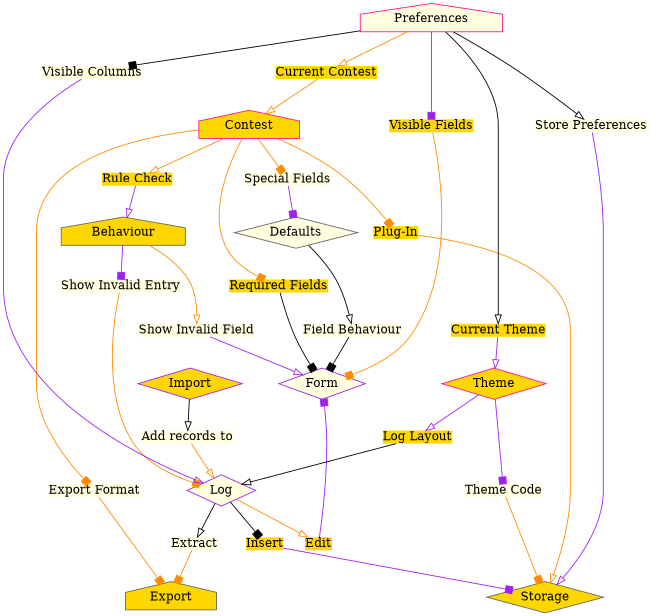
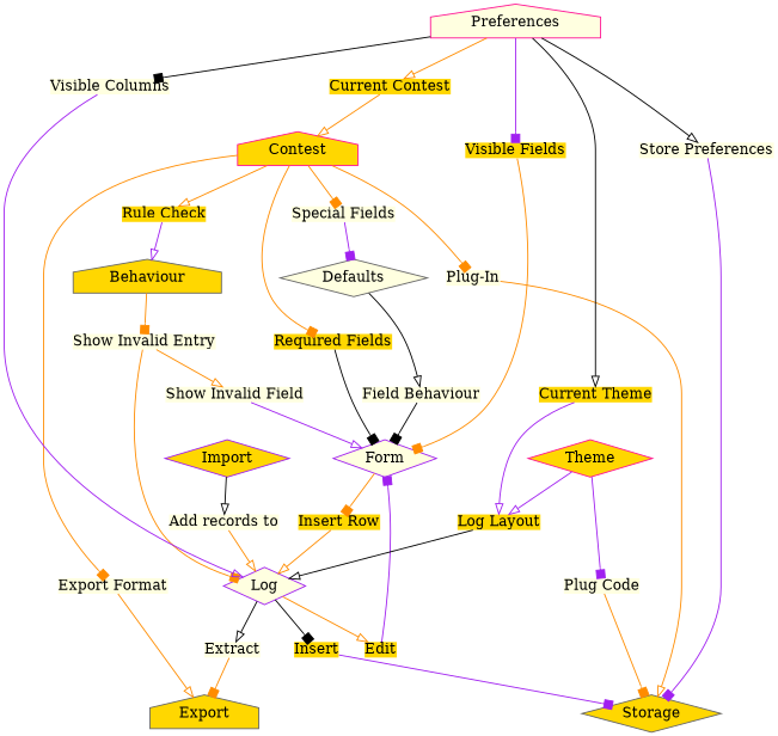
  digraph {
    node [color=gray40 fillcolor=gold shape=plain style=filled]
    edge [arrowhead=box color=darkorange]
    Contest [color=deeppink shape=house]
    "Special Fields" [color=purple fillcolor=lightyellow]
    "Export Format" [fillcolor=lightyellow]
    "Required Fields" [color=deeppink]
-   "Plug-In" [color=deeppink]
+   "Plug-In" [color=deeppink fillcolor=lightyellow]
    "Rule Check" [color=deeppink]
    Defaults [fillcolor=lightyellow shape=diamond]
    Export [shape=house]
    Form [color=purple fillcolor=lightyellow shape=diamond]
    Storage [shape=diamond]
    n11 [label=Behaviour shape=house]
    "Field Behaviour" [fillcolor=lightyellow]
+   "Insert Row" [color=purple]
    Log [color=purple fillcolor=lightyellow shape=diamond]
    "Show Invalid Field" [color=purple fillcolor=lightyellow]
    "Show Invalid Entry" [fillcolor=lightyellow]
    Extract [fillcolor=lightyellow]
    Insert [color=purple]
    Edit [color=purple]
    Import [color=purple shape=diamond]
    "Add records to" [fillcolor=lightyellow]
    Preferences [color=deeppink fillcolor=lightyellow shape=house]
    "Current Contest" [color=purple]
    "Visible Fields"
    "Visible Columns" [color=deeppink fillcolor=lightyellow]
    "Store Preferences" [color=deeppink fillcolor=lightyellow]
    "Current Theme" [color=deeppink]
    Theme [color=deeppink shape=diamond]
    "Log Layout" [color=deeppink]
-   "Theme Code" [fillcolor=lightyellow]
+   "Theme Code" [fillcolor=lightyellow label="Plug Code"]
    Contest -> "Special Fields"
    Contest -> "Export Format"
    Contest -> "Required Fields"
    Contest -> "Plug-In"
    Contest -> "Rule Check" [arrowhead=onormal]
    "Special Fields" -> Defaults [color=purple]
-   "Export Format" -> Export
+   "Export Format" -> Export [arrowhead=onormal]
    "Required Fields" -> Form [color=black]
    "Plug-In" -> Storage [arrowhead=onormal]
    "Rule Check" -> n11 [arrowhead=onormal color=purple]
    Defaults -> "Field Behaviour" [arrowhead=onormal color=black]
-   n11 -> "Show Invalid Field" [arrowhead=onormal]
-   n11 -> "Show Invalid Entry" [color=purple]
+   Form -> "Insert Row"
+   "Show Invalid Entry" -> "Show Invalid Field" [arrowhead=onormal]
+   n11 -> "Show Invalid Entry"
    "Field Behaviour" -> Form [color=black]
+   "Insert Row" -> Log [arrowhead=onormal]
    Log -> Extract [arrowhead=onormal color=black]
    Log -> Insert [color=black]
    Log -> Edit [arrowhead=onormal]
    "Show Invalid Field" -> Form [arrowhead=onormal color=purple]
    "Show Invalid Entry" -> Log
    Extract -> Export
    Insert -> Storage [color=purple]
    Edit -> Form [color=purple]
    Import -> "Add records to" [arrowhead=onormal color=black]
    "Add records to" -> Log [arrowhead=onormal]
    Preferences -> "Current Contest" [arrowhead=onormal]
    Preferences -> "Visible Fields" [color=purple]
    Preferences -> "Visible Columns" [color=black]
    Preferences -> "Store Preferences" [arrowhead=onormal color=black]
    Preferences -> "Current Theme" [arrowhead=onormal color=black]
    "Current Contest" -> Contest [arrowhead=onormal]
    "Visible Fields" -> Form
    "Visible Columns" -> Log [arrowhead=onormal color=purple]
-   "Store Preferences" -> Storage [arrowhead=onormal color=purple]
-   "Current Theme" -> Theme [arrowhead=onormal color=purple]
+   "Store Preferences" -> Storage [color=purple]
+   "Current Theme" -> "Log Layout" [arrowhead=onormal color=purple]
    Theme -> "Log Layout" [arrowhead=onormal color=purple]
    Theme -> "Theme Code" [color=purple]
    "Log Layout" -> Log [arrowhead=onormal color=black]
    "Theme Code" -> Storage
  }
